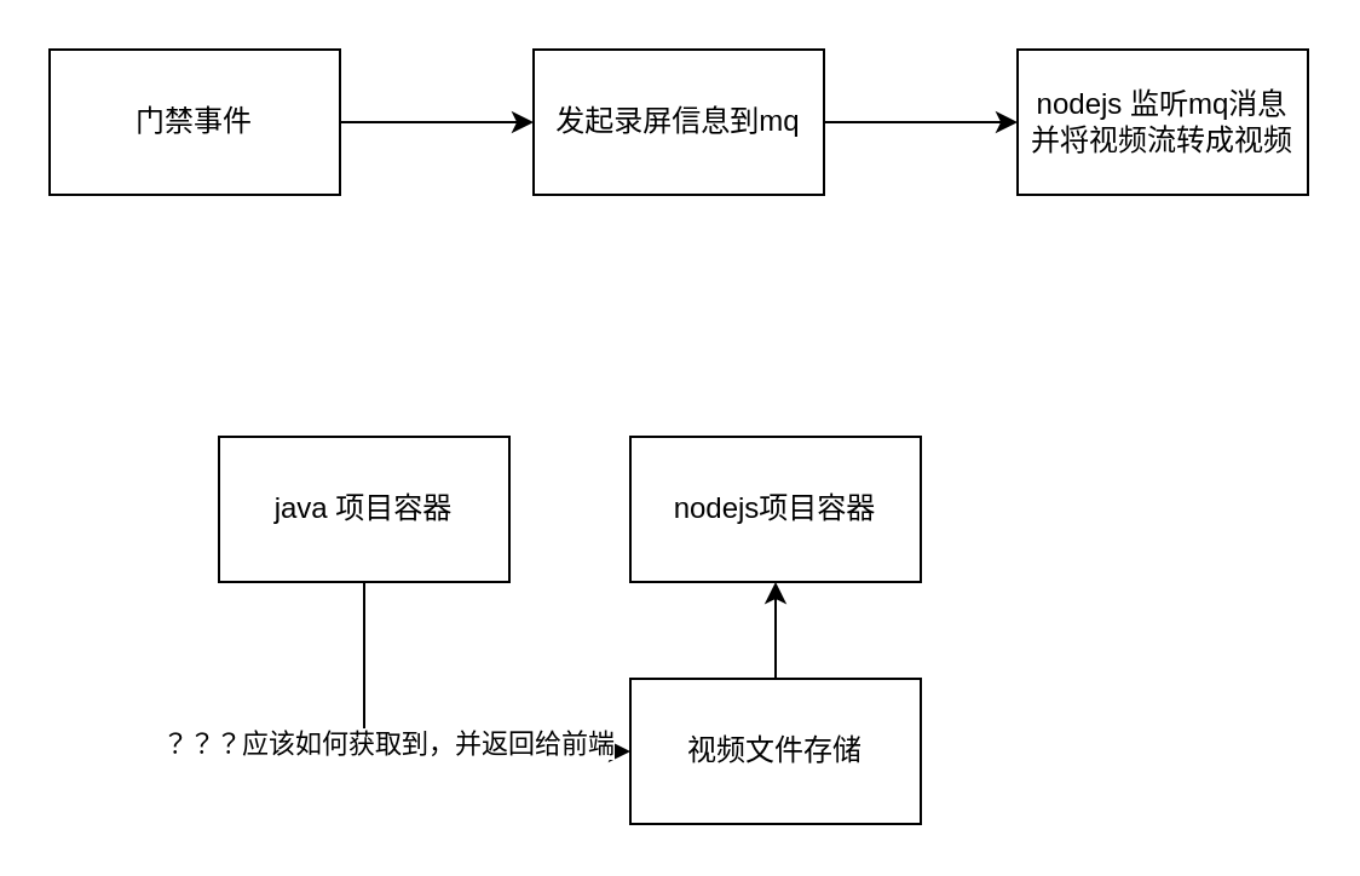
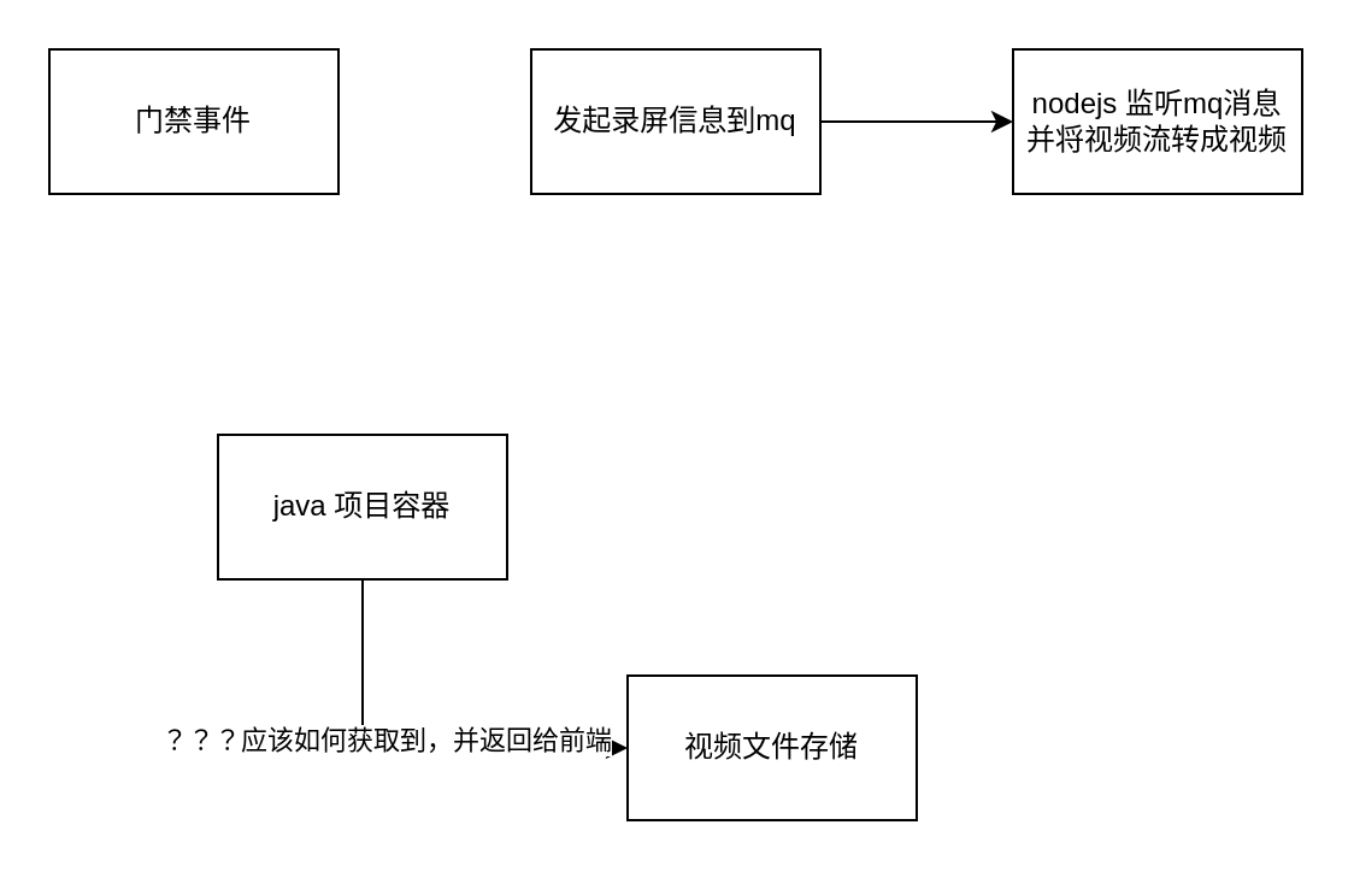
  <mxCell id="0" />
  <mxCell id="1" parent="0" />
- <mxCell id="2" style="edgeStyle=orthogonalEdgeStyle;rounded=0;orthogonalLoop=1;jettySize=auto;html=1;exitX=1;exitY=0.5;exitDx=0;exitDy=0;entryX=0;entryY=0.5;entryDx=0;entryDy=0;" edge="1" parent="1" source="3" target="5"><mxGeometry relative="1" as="geometry" /></mxCell>
  <mxCell id="3" value="门禁事件" style="rounded=0;whiteSpace=wrap;html=1;" vertex="1" parent="1"><mxGeometry x="20" y="20" width="120" height="60" as="geometry" /></mxCell>
  <mxCell id="4" style="edgeStyle=orthogonalEdgeStyle;rounded=0;orthogonalLoop=1;jettySize=auto;html=1;exitX=1;exitY=0.5;exitDx=0;exitDy=0;entryX=0;entryY=0.5;entryDx=0;entryDy=0;" edge="1" parent="1" source="5" target="6"><mxGeometry relative="1" as="geometry" /></mxCell>
  <mxCell id="5" value="发起录屏信息到mq" style="rounded=0;whiteSpace=wrap;html=1;" vertex="1" parent="1"><mxGeometry x="220" y="20" width="120" height="60" as="geometry" /></mxCell>
  <mxCell id="6" value="nodejs 监听mq消息&lt;br&gt;并将视频流转成视频" style="rounded=0;whiteSpace=wrap;html=1;" vertex="1" parent="1"><mxGeometry x="420" y="20" width="120" height="60" as="geometry" /></mxCell>
  <mxCell id="7" style="edgeStyle=orthogonalEdgeStyle;rounded=0;orthogonalLoop=1;jettySize=auto;html=1;exitX=0.5;exitY=1;exitDx=0;exitDy=0;entryX=0;entryY=0.5;entryDx=0;entryDy=0;" edge="1" parent="1" source="9" target="12"><mxGeometry relative="1" as="geometry" /></mxCell>
  <mxCell id="8" value="？？？应该如何获取到，并返回给前端" style="edgeLabel;html=1;align=center;verticalAlign=middle;resizable=0;points=[];" vertex="1" connectable="0" parent="7"><mxGeometry x="-0.124" y="4" relative="1" as="geometry"><mxPoint as="offset" /></mxGeometry></mxCell>
  <mxCell id="9" value="java 项目容器" style="rounded=0;whiteSpace=wrap;html=1;" vertex="1" parent="1"><mxGeometry x="90" y="180" width="120" height="60" as="geometry" /></mxCell>
- <mxCell id="10" value="nodejs项目容器" style="rounded=0;whiteSpace=wrap;html=1;" vertex="1" parent="1"><mxGeometry x="260" y="180" width="120" height="60" as="geometry" /></mxCell>
- <mxCell id="11" style="edgeStyle=orthogonalEdgeStyle;rounded=0;orthogonalLoop=1;jettySize=auto;html=1;exitX=0.5;exitY=0;exitDx=0;exitDy=0;entryX=0.5;entryY=1;entryDx=0;entryDy=0;" edge="1" parent="1" source="12" target="10"><mxGeometry relative="1" as="geometry" /></mxCell>
  <mxCell id="12" value="视频文件存储" style="rounded=0;whiteSpace=wrap;html=1;" vertex="1" parent="1"><mxGeometry x="260" y="280" width="120" height="60" as="geometry" /></mxCell>
